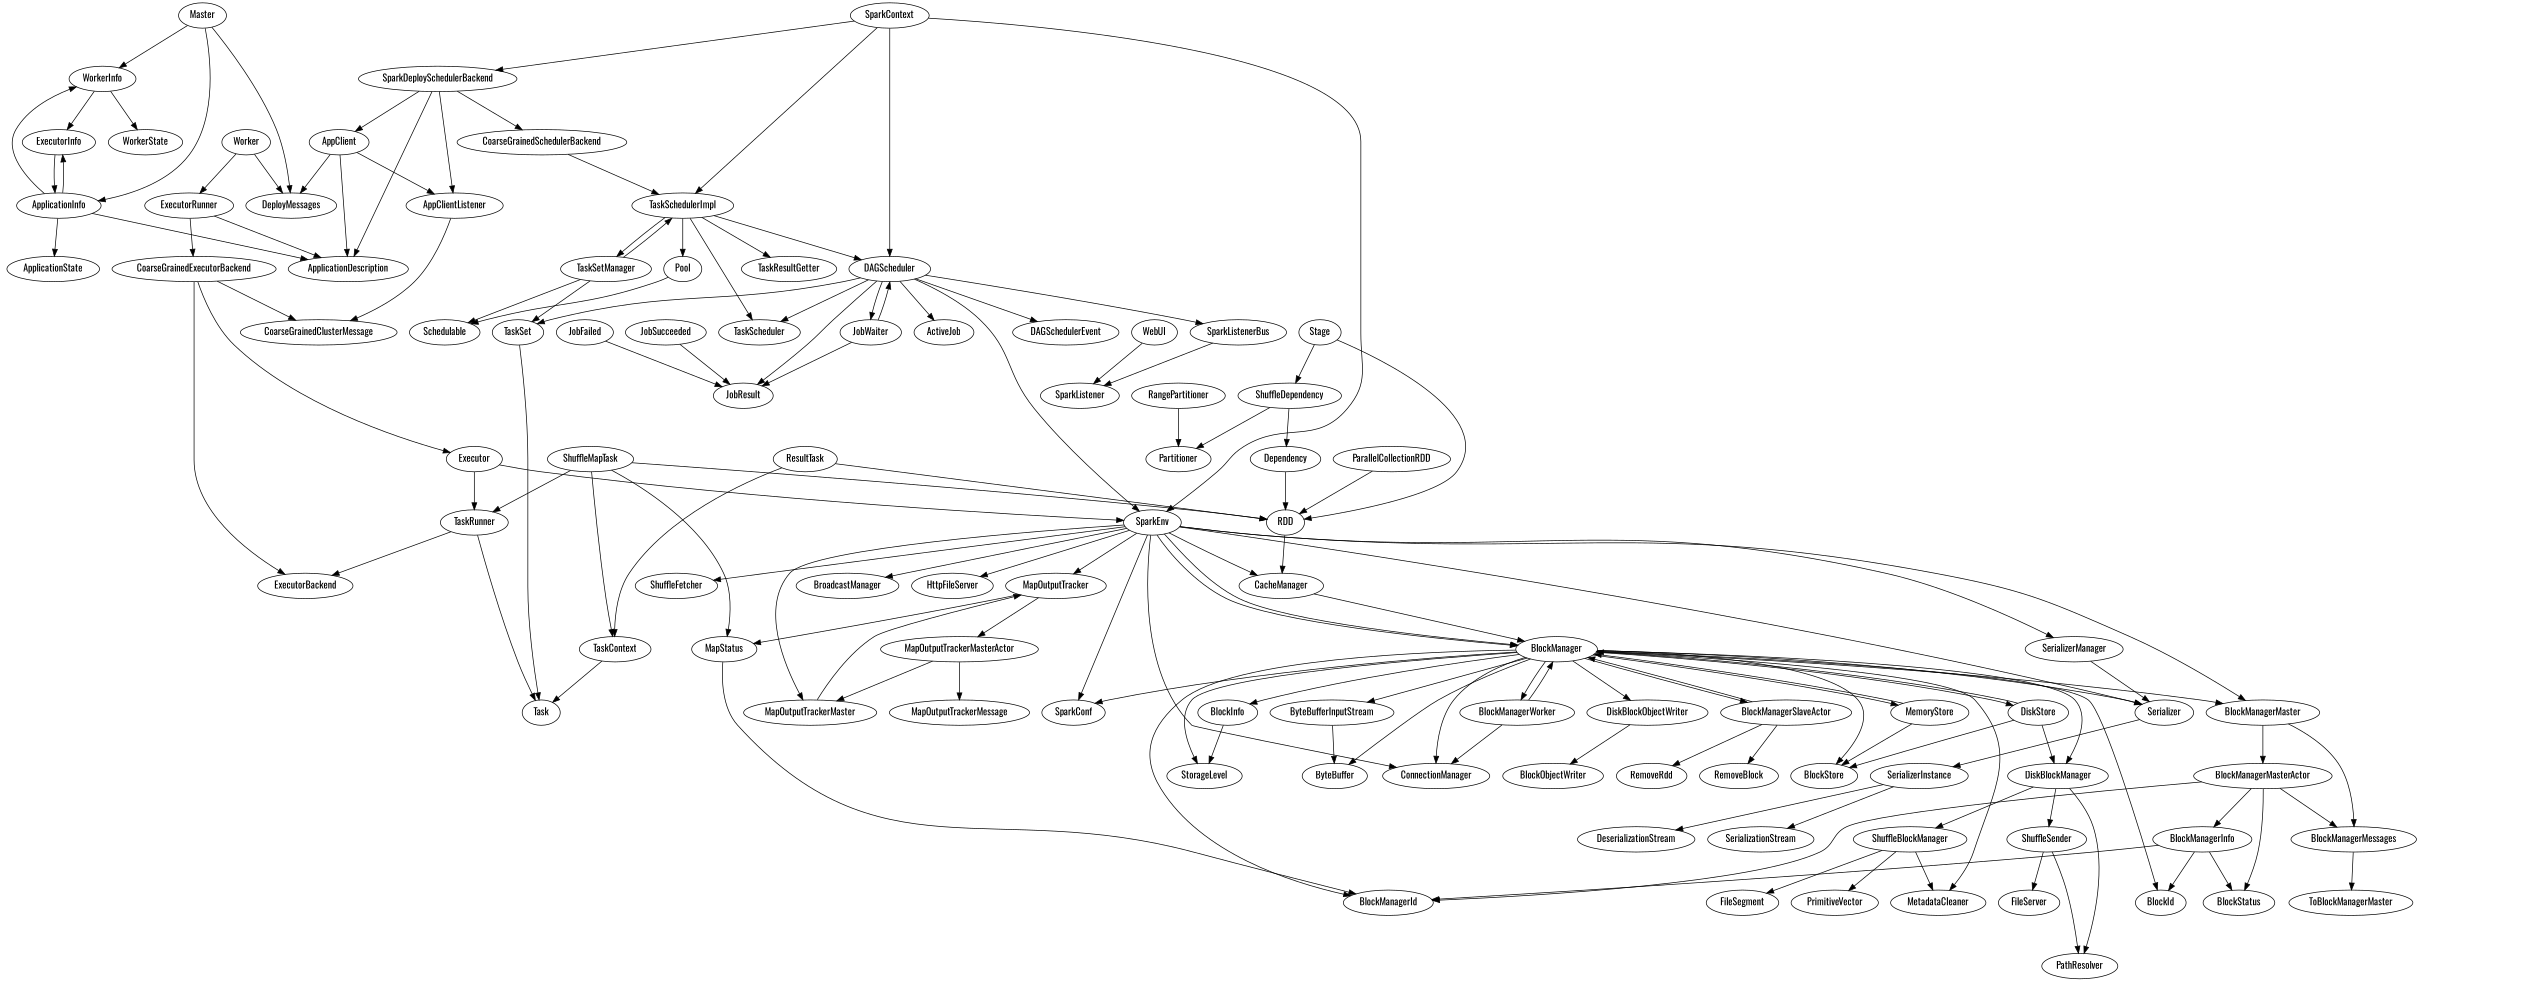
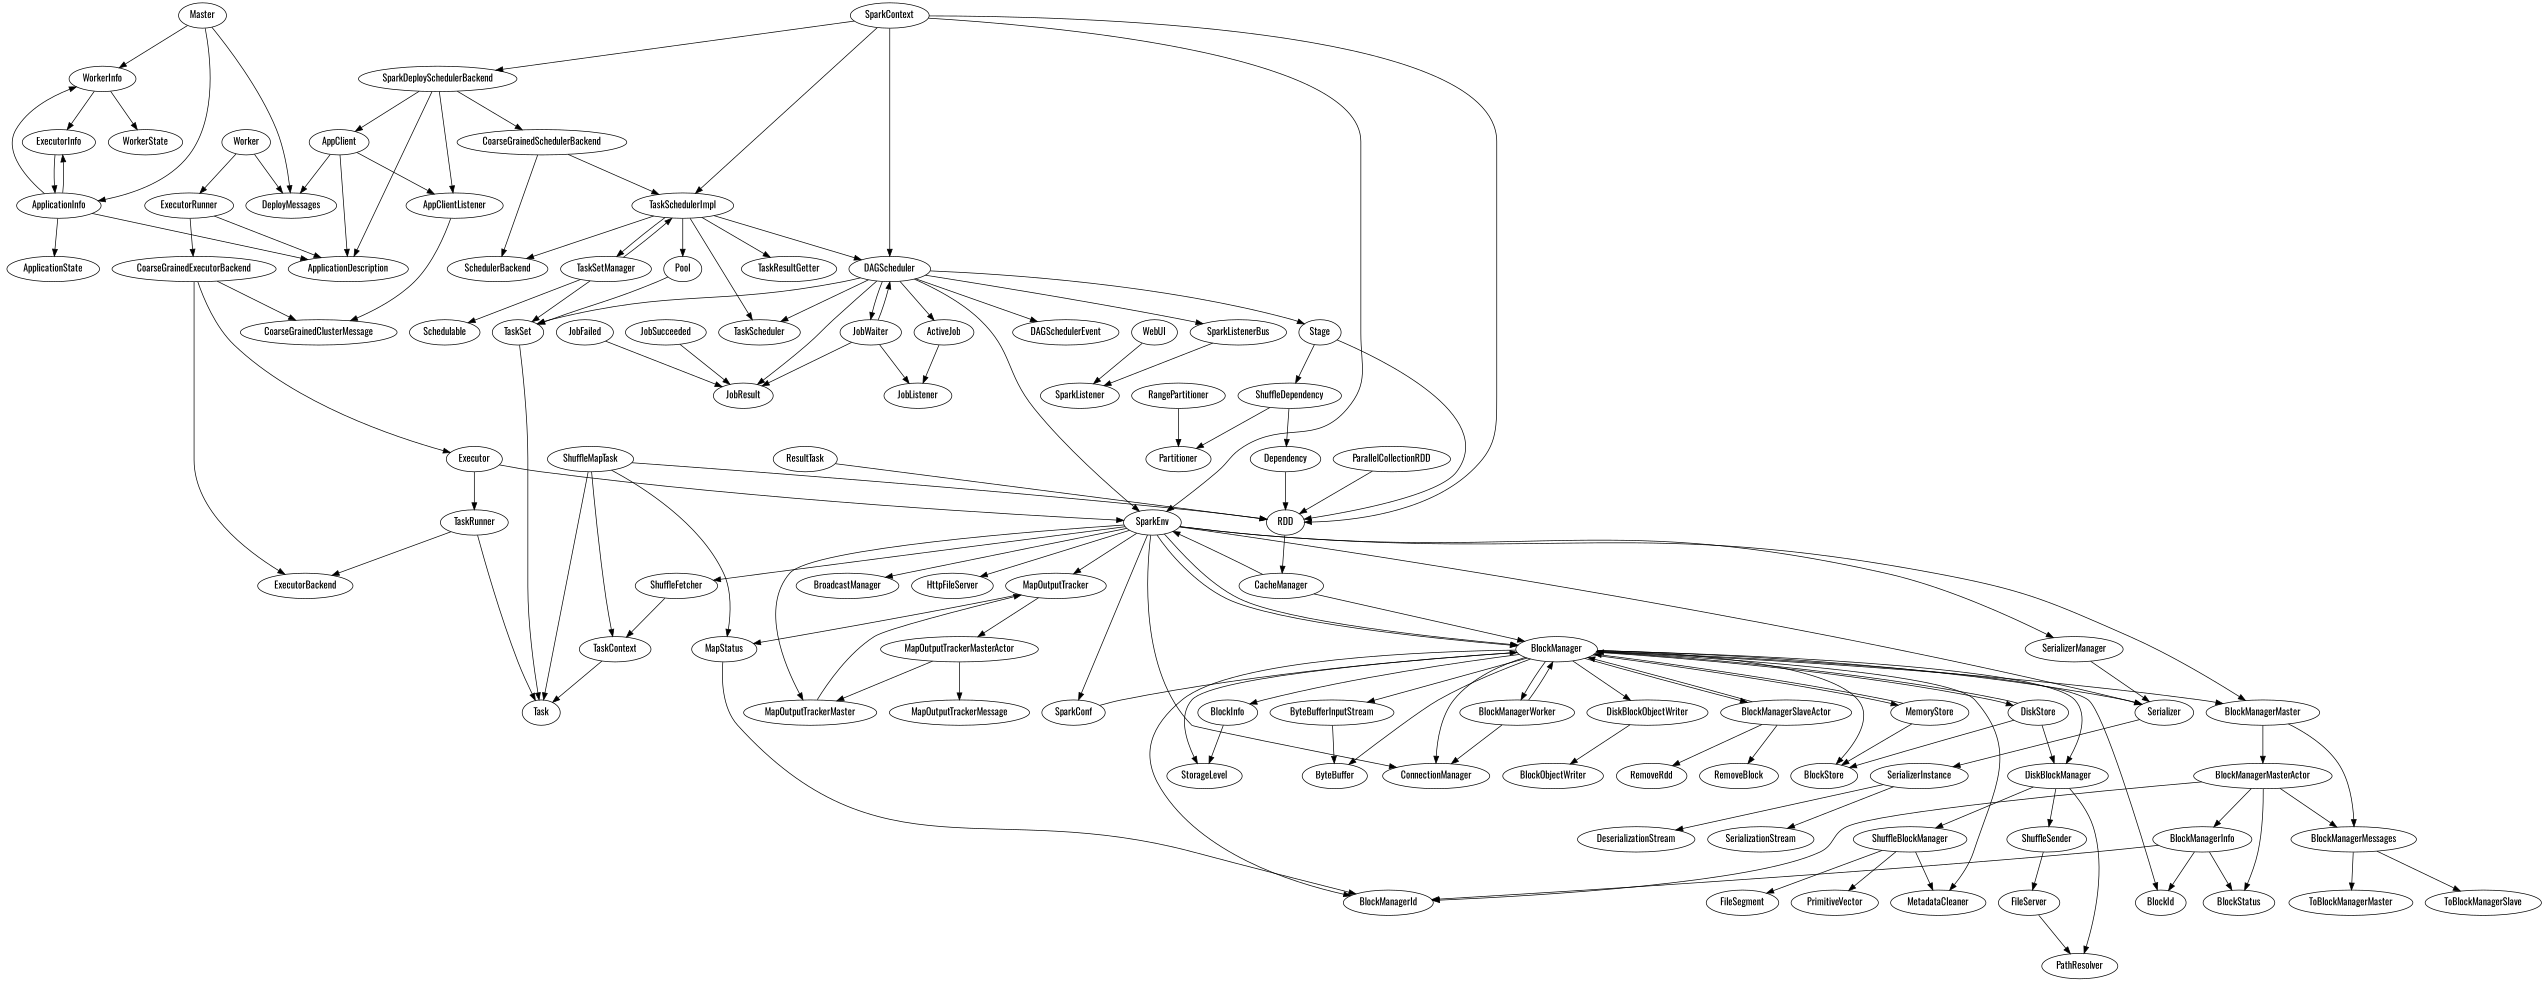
  digraph {
    fontname=Oswald
    ranksep=.75
    node [fontname=Oswald]
    edge [fontname=Oswald]
    BlockInfo
    StorageLevel
    BlockManager
    DiskBlockManager
    MemoryStore
    DiskStore
    BlockStore
    ConnectionManager
    BlockManagerSlaveActor
    MetadataCleaner
    Serializer
    SparkConf
    BlockId
    BlockManagerId
    BlockManagerMaster
    ByteBufferInputStream
    ByteBuffer
    BlockManagerWorker
    DiskBlockObjectWriter
    ShuffleBlockManager
    PrimitiveVector
    FileSegment
    PathResolver
    ShuffleSender
    RemoveBlock
    RemoveRdd
    SerializerInstance
    BlockManagerMasterActor
    BlockManagerMessages
    BlockObjectWriter
    FileServer
    SerializationStream
    DeserializationStream
    BlockStatus
    BlockManagerInfo
+   ToBlockManagerSlave
    ToBlockManagerMaster
    SparkEnv
    CacheManager
    SerializerManager
    MapOutputTracker
    ShuffleFetcher
    BroadcastManager
    HttpFileServer
    MapOutputTrackerMaster
    MapOutputTrackerMasterActor
    MapStatus
    MapOutputTrackerMessage
    Worker
    ExecutorRunner
    DeployMessages
    ApplicationDescription
    CoarseGrainedExecutorBackend
    Executor
    CoarseGrainedClusterMessage
    ExecutorBackend
    TaskRunner
    Task
    RDD
    ShuffleMapTask
    TaskContext
    ResultTask
    Master
    WorkerInfo
    ApplicationInfo
    ExecutorInfo
    WorkerState
    ApplicationState
    SparkContext
    DAGScheduler
    TaskSchedulerImpl
    SparkDeploySchedulerBackend
    JobWaiter
    JobResult
    DAGSchedulerEvent
    SparkListenerBus
    TaskScheduler
    ActiveJob
    Stage
    TaskSet
    TaskSetManager
+   SchedulerBackend
    Pool
    TaskResultGetter
    CoarseGrainedSchedulerBackend
    AppClient
    AppClientListener
+   JobListener
    SparkListener
    ShuffleDependency
    ParallelCollectionRDD
    JobSucceeded
    JobFailed
    WebUI
    Schedulable
    Dependency
    Partitioner
    RangePartitioner
    BlockInfo -> StorageLevel
    BlockManager -> BlockInfo
    BlockManager -> StorageLevel
    BlockManager -> DiskBlockManager
    BlockManager -> MemoryStore
    BlockManager -> DiskStore
    BlockManager -> BlockStore
    BlockManager -> ConnectionManager
    BlockManager -> BlockManagerSlaveActor
    BlockManager -> MetadataCleaner
    BlockManager -> Serializer
-   BlockManager -> SparkConf
+   SparkConf -> BlockManager
    BlockManager -> BlockId
    BlockManager -> BlockManagerId
    BlockManager -> BlockManagerMaster
    BlockManager -> ByteBufferInputStream
    BlockManager -> ByteBuffer
    BlockManager -> BlockManagerWorker
    BlockManager -> DiskBlockObjectWriter
    DiskBlockManager -> ShuffleBlockManager
    DiskBlockManager -> PathResolver
    DiskBlockManager -> ShuffleSender
    MemoryStore -> BlockManager
    MemoryStore -> BlockStore
    DiskStore -> BlockManager
    DiskStore -> DiskBlockManager
    DiskStore -> BlockStore
    BlockManagerSlaveActor -> BlockManager
    BlockManagerSlaveActor -> RemoveBlock
    BlockManagerSlaveActor -> RemoveRdd
    Serializer -> SerializerInstance
    BlockManagerMaster -> BlockManagerMasterActor
    BlockManagerMaster -> BlockManagerMessages
    ByteBufferInputStream -> ByteBuffer
    BlockManagerWorker -> BlockManager
    BlockManagerWorker -> ConnectionManager
    DiskBlockObjectWriter -> BlockObjectWriter
    ShuffleBlockManager -> MetadataCleaner
    ShuffleBlockManager -> PrimitiveVector
    ShuffleBlockManager -> FileSegment
-   ShuffleSender -> PathResolver
+   FileServer -> PathResolver
    ShuffleSender -> FileServer
    SerializerInstance -> SerializationStream
    SerializerInstance -> DeserializationStream
    BlockManagerMasterActor -> BlockManagerId
    BlockManagerMasterActor -> BlockManagerMessages
    BlockManagerMasterActor -> BlockStatus
    BlockManagerMasterActor -> BlockManagerInfo
+   BlockManagerMessages -> ToBlockManagerSlave
    BlockManagerMessages -> ToBlockManagerMaster
    BlockManagerInfo -> BlockId
    BlockManagerInfo -> BlockManagerId
    BlockManagerInfo -> BlockStatus
    SparkEnv -> BlockManager
    SparkEnv -> BlockManager
    SparkEnv -> ConnectionManager
    SparkEnv -> Serializer
    SparkEnv -> SparkConf
    SparkEnv -> BlockManagerMaster
-   SparkEnv -> CacheManager
+   CacheManager -> SparkEnv
    SparkEnv -> SerializerManager
    SparkEnv -> MapOutputTracker
    SparkEnv -> ShuffleFetcher
    SparkEnv -> BroadcastManager
    SparkEnv -> HttpFileServer
    SparkEnv -> MapOutputTrackerMaster
    CacheManager -> BlockManager
    SerializerManager -> Serializer
    MapOutputTracker -> MapOutputTrackerMasterActor
    MapOutputTracker -> MapStatus
    MapOutputTrackerMaster -> MapOutputTracker
    MapOutputTrackerMasterActor -> MapOutputTrackerMaster
    MapOutputTrackerMasterActor -> MapOutputTrackerMessage
    MapStatus -> BlockManagerId
    Worker -> ExecutorRunner
    Worker -> DeployMessages
    ExecutorRunner -> ApplicationDescription
    ExecutorRunner -> CoarseGrainedExecutorBackend
    CoarseGrainedExecutorBackend -> Executor
    CoarseGrainedExecutorBackend -> CoarseGrainedClusterMessage
    CoarseGrainedExecutorBackend -> ExecutorBackend
    Executor -> SparkEnv
    Executor -> TaskRunner
    TaskRunner -> ExecutorBackend
    TaskRunner -> Task
    RDD -> CacheManager
    ShuffleMapTask -> MapStatus
-   ShuffleMapTask -> TaskRunner
+   ShuffleMapTask -> Task
    ShuffleMapTask -> RDD
    ShuffleMapTask -> TaskContext
    TaskContext -> Task
    ResultTask -> RDD
-   ResultTask -> TaskContext
+   ShuffleFetcher -> TaskContext
    Master -> DeployMessages
    Master -> WorkerInfo
    Master -> ApplicationInfo
    WorkerInfo -> ExecutorInfo
    WorkerInfo -> WorkerState
    ApplicationInfo -> ApplicationDescription
    ApplicationInfo -> WorkerInfo
    ApplicationInfo -> ExecutorInfo
    ApplicationInfo -> ApplicationState
    ExecutorInfo -> ApplicationInfo
    SparkContext -> SparkEnv
+   SparkContext -> RDD
    SparkContext -> DAGScheduler
    SparkContext -> TaskSchedulerImpl
    SparkContext -> SparkDeploySchedulerBackend
    DAGScheduler -> SparkEnv
    DAGScheduler -> JobWaiter
    DAGScheduler -> JobResult
    DAGScheduler -> DAGSchedulerEvent
    DAGScheduler -> SparkListenerBus
    DAGScheduler -> TaskScheduler
    DAGScheduler -> ActiveJob
+   DAGScheduler -> Stage
    DAGScheduler -> TaskSet
    TaskSchedulerImpl -> DAGScheduler
    TaskSchedulerImpl -> TaskScheduler
    TaskSchedulerImpl -> TaskSetManager
+   TaskSchedulerImpl -> SchedulerBackend
    TaskSchedulerImpl -> Pool
    TaskSchedulerImpl -> TaskResultGetter
    SparkDeploySchedulerBackend -> ApplicationDescription
    SparkDeploySchedulerBackend -> CoarseGrainedSchedulerBackend
    SparkDeploySchedulerBackend -> AppClient
    SparkDeploySchedulerBackend -> AppClientListener
    JobWaiter -> DAGScheduler
    JobWaiter -> JobResult
+   JobWaiter -> JobListener
    SparkListenerBus -> SparkListener
+   ActiveJob -> JobListener
    Stage -> RDD
    Stage -> ShuffleDependency
    TaskSet -> Task
    TaskSetManager -> TaskSchedulerImpl
    TaskSetManager -> TaskSet
    TaskSetManager -> Schedulable
-   Pool -> Schedulable
+   Pool -> TaskSet
    CoarseGrainedSchedulerBackend -> TaskSchedulerImpl
+   CoarseGrainedSchedulerBackend -> SchedulerBackend
    AppClient -> DeployMessages
    AppClient -> ApplicationDescription
    AppClient -> AppClientListener
    AppClientListener -> CoarseGrainedClusterMessage
    ShuffleDependency -> Dependency
    ShuffleDependency -> Partitioner
    ParallelCollectionRDD -> RDD
    JobSucceeded -> JobResult
    JobFailed -> JobResult
    WebUI -> SparkListener
    Dependency -> RDD
    RangePartitioner -> Partitioner
  }
